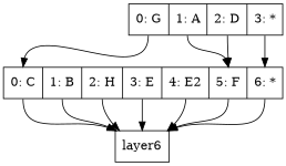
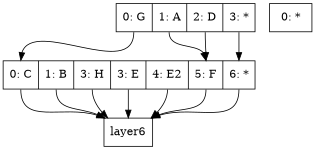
  digraph {
    node [shape=record]
    edge [headport=n0 tailport=n0]
    n1 [label="<n0> 0: G|<n1> 1: A|<n2> 2: D|<n3> 3: *"]
-   n2 [label="<n0> 0: C|<n1> 1: B|<n2> 2: H|<n3> 3: E|<n4> 4: E2|<n5> 5: F|<n6> 6: *"]
+   n2 [label="<n0> 0: C|<n1> 1: B|<n2> 3: H|<n3> 3: E|<n4> 4: E2|<n5> 5: F|<n6> 6: *"]
    n3 [label=layer6]
+   n4 [label="<n0> 0: *"]
    n1 -> n2
    n1 -> n2 [headport=n5 tailport=n1]
    n1 -> n2 [headport=n5 tailport=n2]
    n1 -> n2 [headport=n6 tailport=n3]
    n2 -> n3
    n2 -> n3 [tailport=n1]
    n2 -> n3 [tailport=n2]
    n2 -> n3 [tailport=n3]
    n2 -> n3 [tailport=n4]
    n2 -> n3 [tailport=n5]
    n2 -> n3 [tailport=n6]
  }
